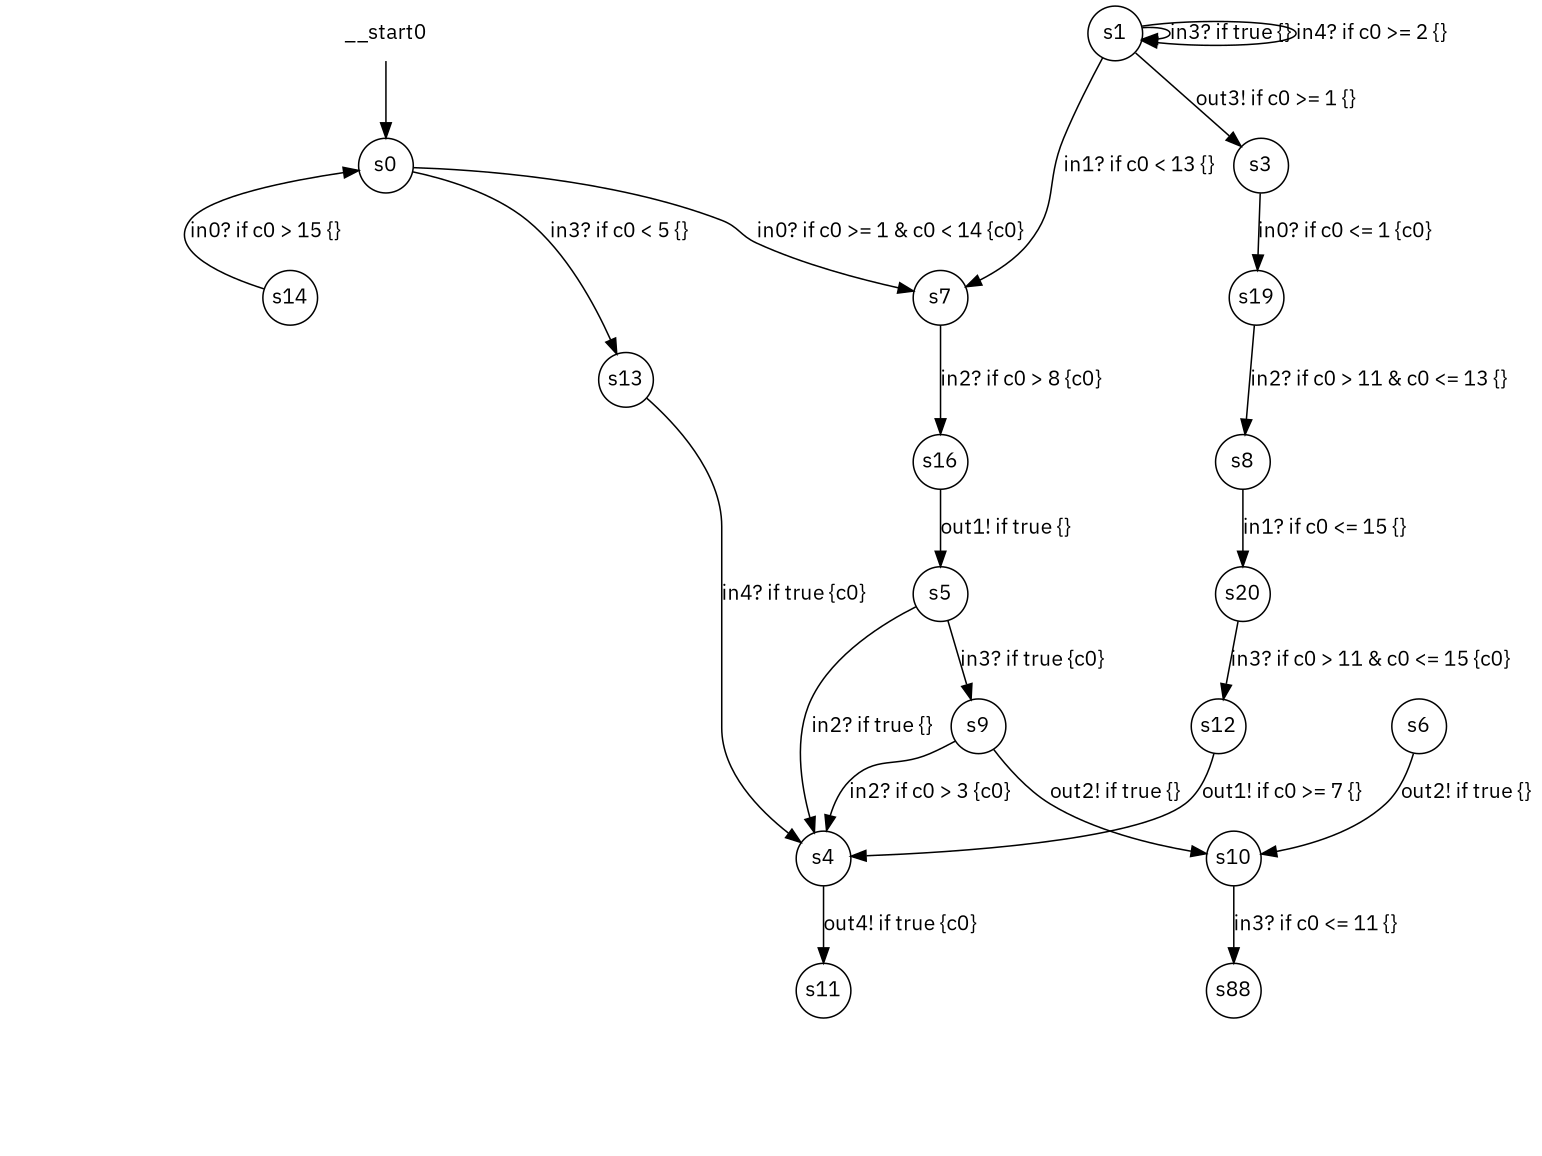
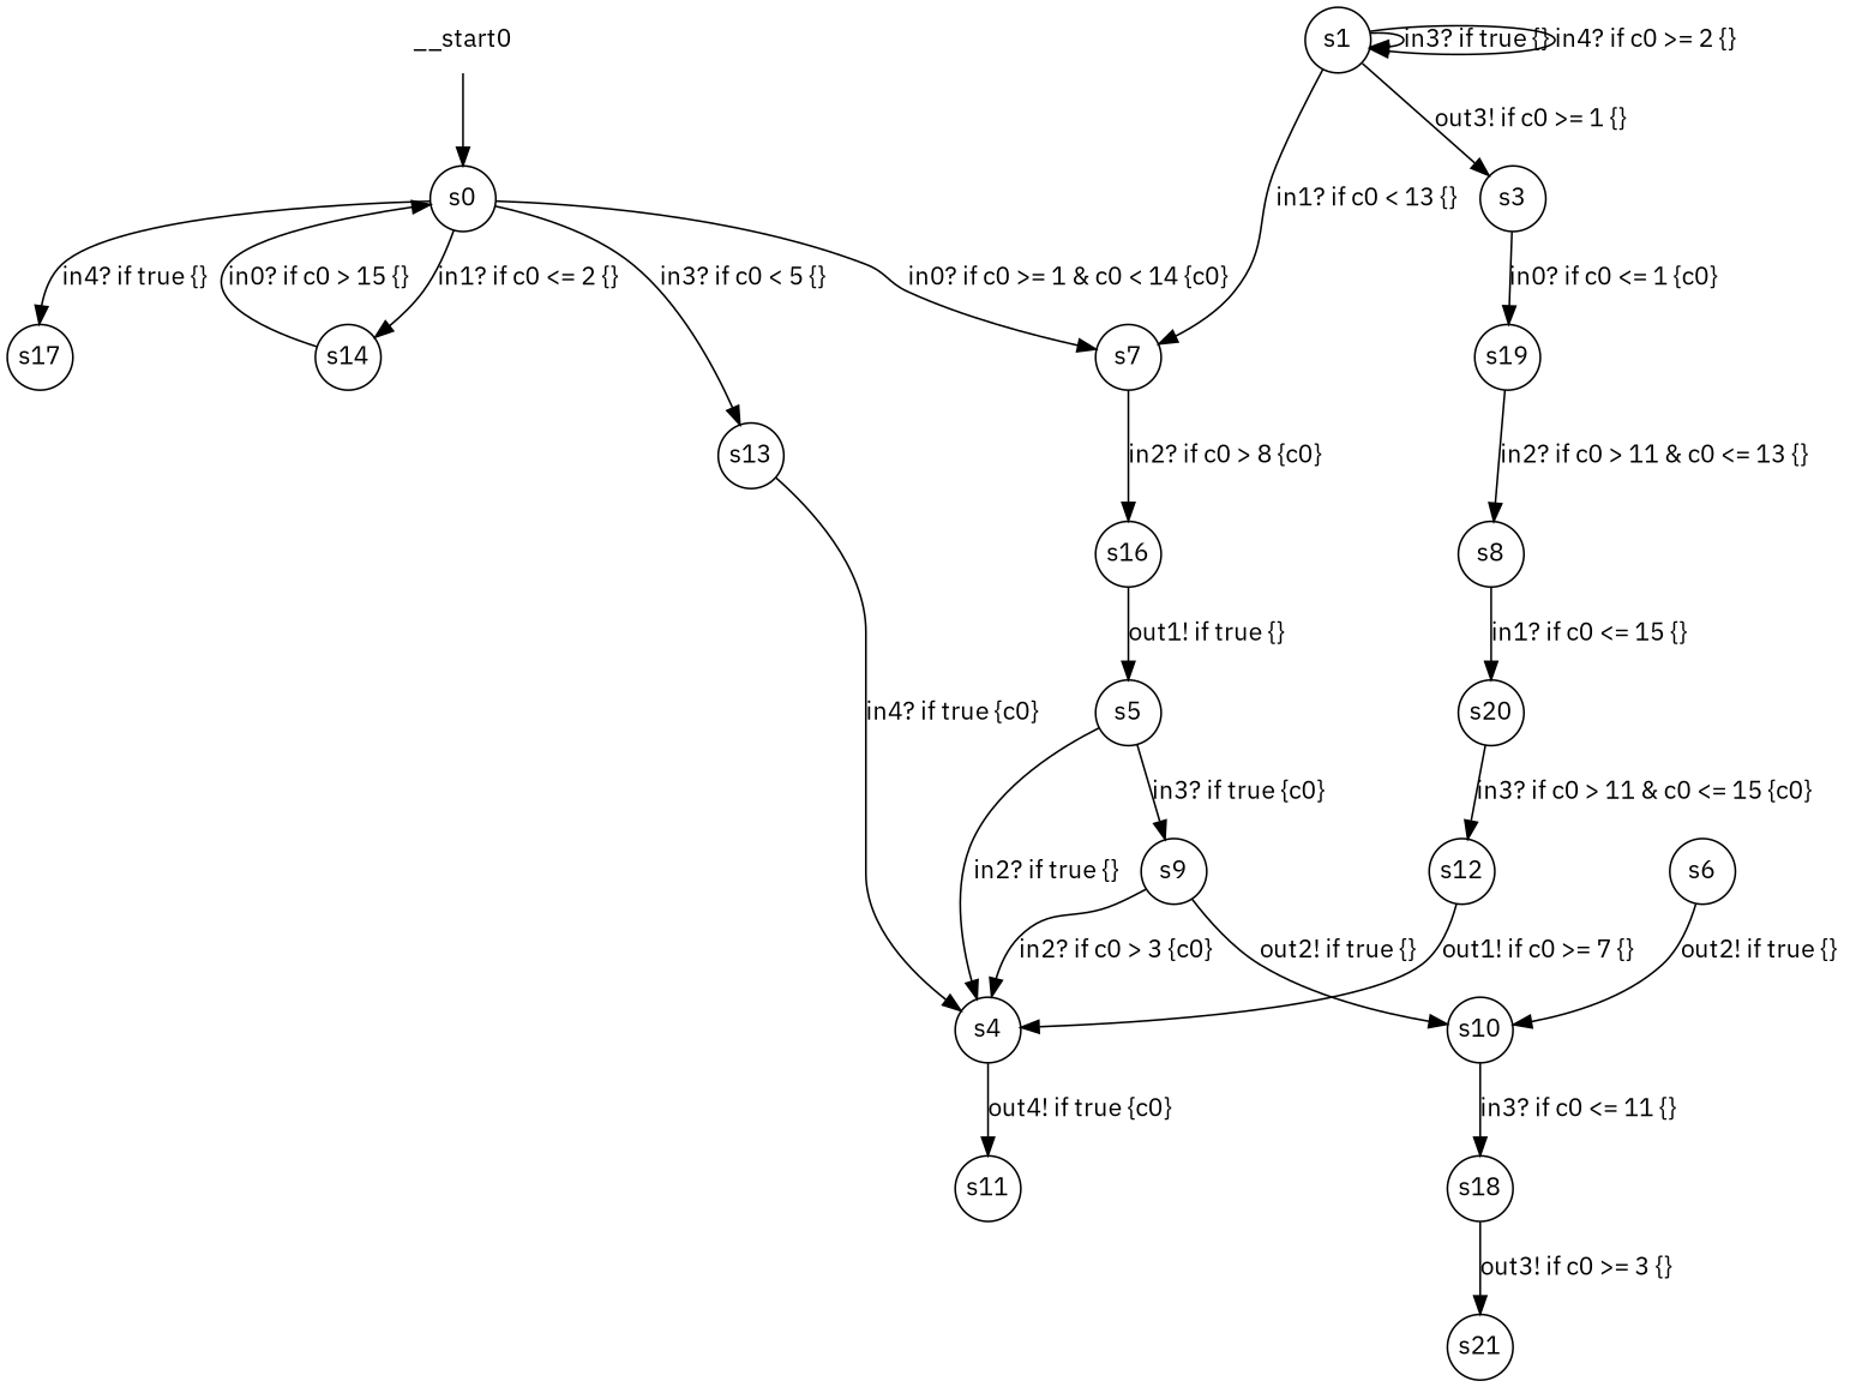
  digraph {
    fontname="IBM Plex Sans"
    node [fontname="IBM Plex Sans" shape=circle margin=0]
    edge [fontname="IBM Plex Sans"]
    __start0 [shape=none margin=""]
    n2 [label=s0]
    n3 [label=s13]
    n4 [label=s14]
+   n5 [label=s17]
    n6 [label=s7]
    n7 [label=s1]
    n8 [label=s3]
    n9 [label=s4]
    n10 [label=s19]
    n11 [label=s16]
    n12 [label=s8]
    n13 [label=s11]
    n14 [label=s5]
    n15 [label=s9]
    n16 [label=s10]
    n17 [label=s6]
-   n18 [label=s88]
+   n18 [label=s18]
    n19 [label=s20]
    n20 [label=s12]
+   n21 [label=s21]
    __start0 -> n2
    n2 -> n3 [label="in3? if c0 < 5 {} "]
+   n2 -> n4 [label="in1? if c0 <= 2 {} "]
+   n2 -> n5 [label="in4? if true {} "]
    n2 -> n6 [label="in0? if c0 >= 1 & c0 < 14 {c0} "]
    n3 -> n9 [label="in4? if true {c0} "]
    n4 -> n2 [label="in0? if c0 > 15 {} "]
    n6 -> n11 [label="in2? if c0 > 8 {c0} "]
    n7 -> n6 [label="in1? if c0 < 13 {} "]
    n7 -> n7 [label="in3? if true {} "]
    n7 -> n7 [label="in4? if c0 >= 2 {} "]
    n7 -> n8 [label="out3! if c0 >= 1 {} "]
    n8 -> n10 [label="in0? if c0 <= 1 {c0} "]
    n9 -> n13 [label="out4! if true {c0} "]
    n10 -> n12 [label="in2? if c0 > 11 & c0 <= 13 {} "]
    n11 -> n14 [label="out1! if true {} "]
    n12 -> n19 [label="in1? if c0 <= 15 {} "]
    n14 -> n9 [label="in2? if true {} "]
    n14 -> n15 [label="in3? if true {c0} "]
    n15 -> n9 [label="in2? if c0 > 3 {c0} "]
    n15 -> n16 [label="out2! if true {} "]
    n16 -> n18 [label="in3? if c0 <= 11 {} "]
    n17 -> n16 [label="out2! if true {} "]
+   n18 -> n21 [label="out3! if c0 >= 3 {} "]
    n19 -> n20 [label="in3? if c0 > 11 & c0 <= 15 {c0} "]
    n20 -> n9 [label="out1! if c0 >= 7 {} "]
  }
